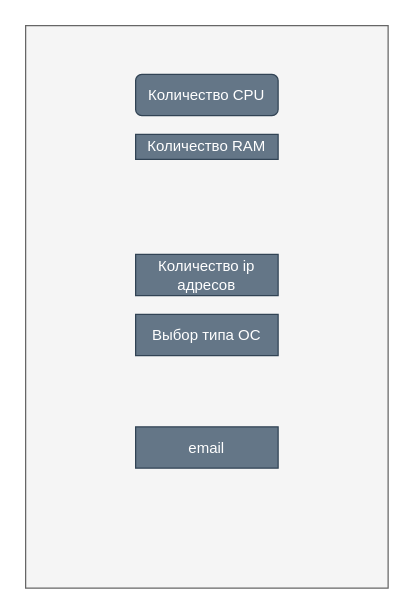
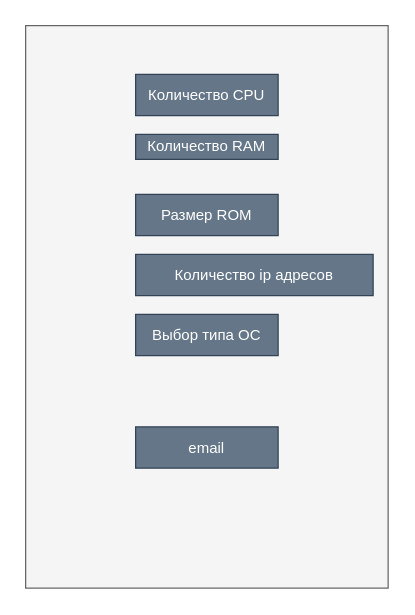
  <mxCell id="0" />
  <mxCell id="1" parent="0" />
  <mxCell id="2" value="" style="rounded=0;whiteSpace=wrap;html=1;fillColor=#f5f5f5;fontColor=#333333;strokeColor=#666666;" vertex="1" parent="1"><mxGeometry x="20" y="20" width="290" height="450" as="geometry" /></mxCell>
- <mxCell id="3" value="Количество CPU" style="whiteSpace=wrap;html=1;fillColor=#647687;fontColor=#ffffff;strokeColor=#314354;rounded=1;" vertex="1" parent="1"><mxGeometry x="108" y="59" width="114" height="33" as="geometry" /></mxCell>
+ <mxCell id="3" value="Количество CPU" style="rounded=0;whiteSpace=wrap;html=1;fillColor=#647687;fontColor=#ffffff;strokeColor=#314354;" vertex="1" parent="1"><mxGeometry x="108" y="59" width="114" height="33" as="geometry" /></mxCell>
  <mxCell id="4" value="Количество RAM" style="rounded=0;whiteSpace=wrap;html=1;fillColor=#647687;fontColor=#ffffff;strokeColor=#314354;" vertex="1" parent="1"><mxGeometry x="108" y="107" width="114" height="20" as="geometry" /></mxCell>
- <mxCell id="6" value="Количество ip адресов" style="rounded=0;whiteSpace=wrap;html=1;fillColor=#647687;fontColor=#ffffff;strokeColor=#314354;" vertex="1" parent="1"><mxGeometry x="108" y="203" width="114" height="33" as="geometry" /></mxCell>
+ <mxCell id="5" value="Размер ROM" style="rounded=0;whiteSpace=wrap;html=1;fillColor=#647687;fontColor=#ffffff;strokeColor=#314354;" vertex="1" parent="1"><mxGeometry x="108" y="155" width="114" height="33" as="geometry" /></mxCell>
+ <mxCell id="6" value="Количество ip адресов" style="rounded=0;whiteSpace=wrap;html=1;fillColor=#647687;fontColor=#ffffff;strokeColor=#314354;" vertex="1" parent="1"><mxGeometry x="108" y="203" width="190" height="33" as="geometry" /></mxCell>
  <mxCell id="7" value="Выбор типа ОС" style="rounded=0;whiteSpace=wrap;html=1;fillColor=#647687;fontColor=#ffffff;strokeColor=#314354;" vertex="1" parent="1"><mxGeometry x="108" y="251" width="114" height="33" as="geometry" /></mxCell>
  <mxCell id="8" value="email" style="rounded=0;whiteSpace=wrap;html=1;fillColor=#647687;fontColor=#ffffff;strokeColor=#314354;" vertex="1" parent="1"><mxGeometry x="108" y="341" width="114" height="33" as="geometry" /></mxCell>
